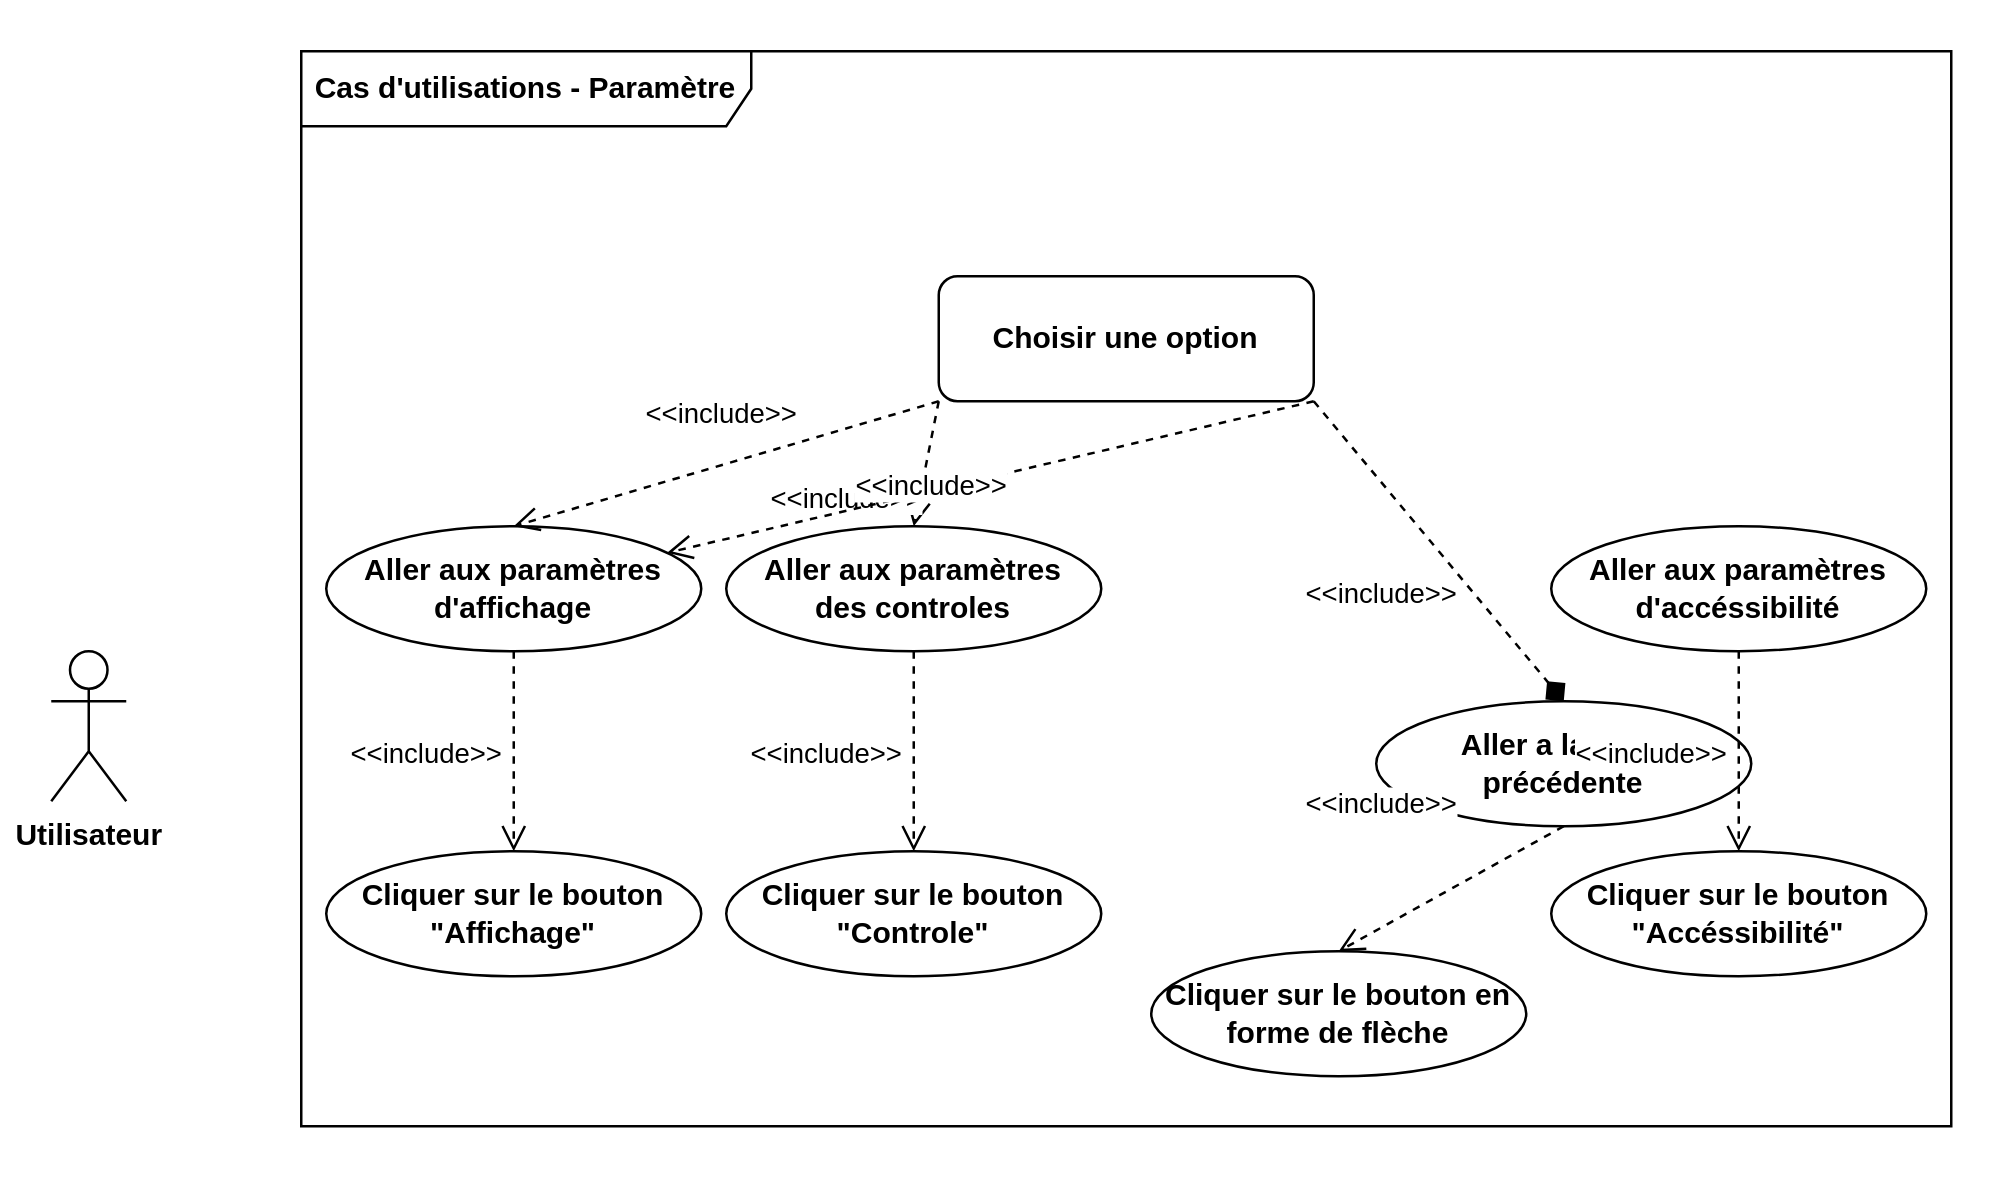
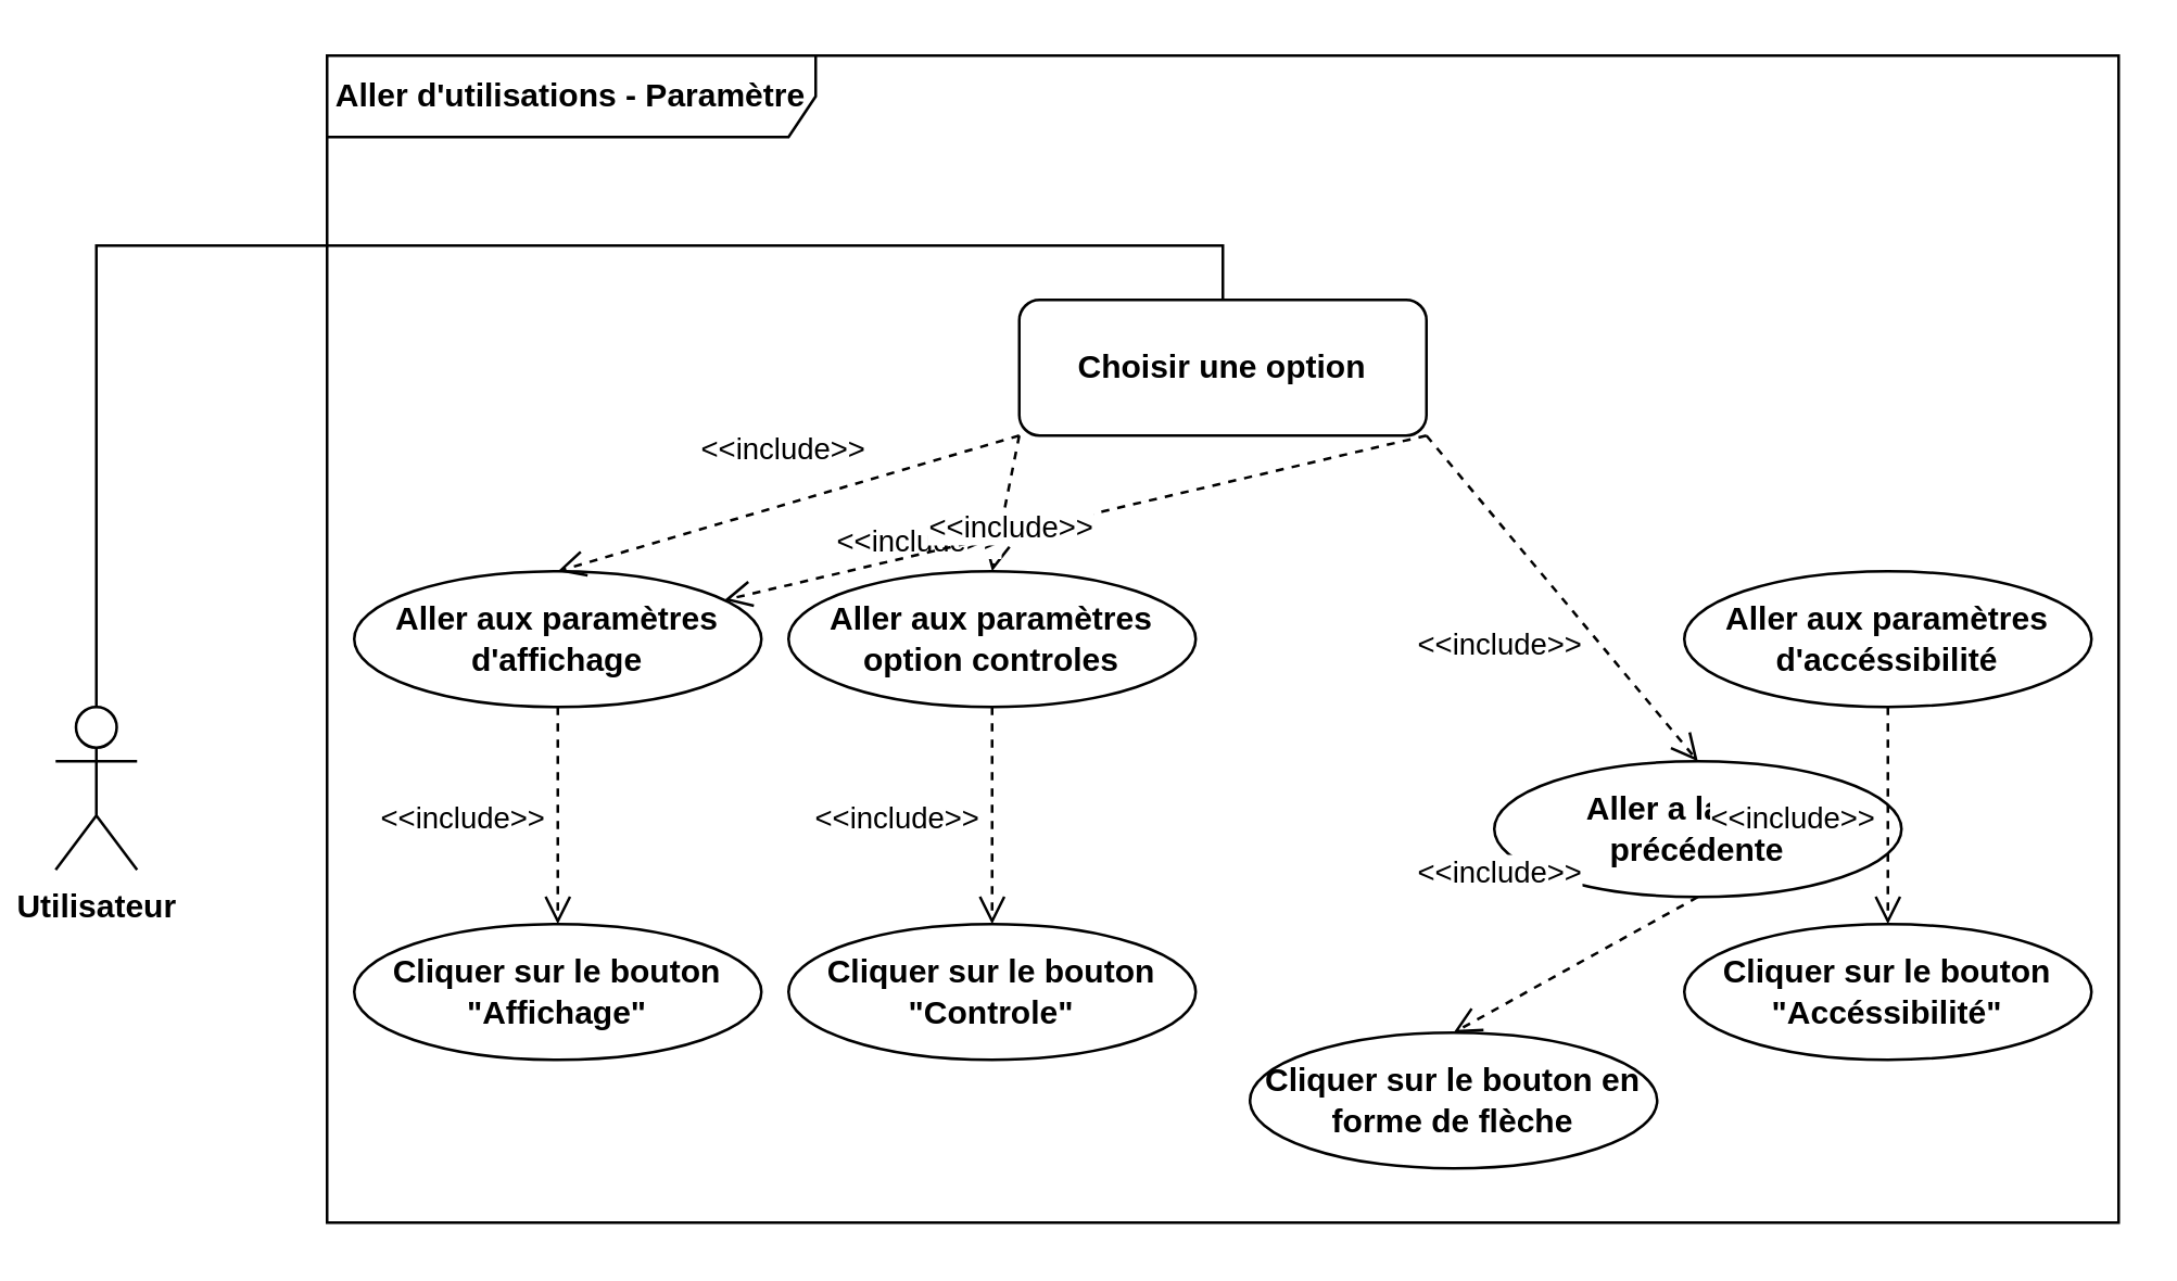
  <mxCell id="0" />
  <mxCell id="1" parent="0" />
- <mxCell id="2" value="&lt;span&gt;Cas d'utilisations - Paramètre&lt;br&gt;&lt;/span&gt;" style="shape=umlFrame;whiteSpace=wrap;html=1;width=180;height=30;fontStyle=1" parent="1" vertex="1"><mxGeometry x="120" y="20" width="660" height="430" as="geometry" /></mxCell>
+ <mxCell id="2" value="&lt;span&gt;Aller d'utilisations - Paramètre&lt;br&gt;&lt;/span&gt;" style="shape=umlFrame;whiteSpace=wrap;html=1;width=180;height=30;fontStyle=1" parent="1" vertex="1"><mxGeometry x="120" y="20" width="660" height="430" as="geometry" /></mxCell>
  <mxCell id="3" value="Utilisateur" style="shape=umlActor;verticalLabelPosition=bottom;verticalAlign=top;html=1;fontStyle=1" parent="1" vertex="1"><mxGeometry x="20" y="260" width="30" height="60" as="geometry" /></mxCell>
  <mxCell id="4" value="Aller aux paramètres d'affichage" style="ellipse;whiteSpace=wrap;html=1;fontStyle=1" parent="1" vertex="1"><mxGeometry x="130" y="210" width="150" height="50" as="geometry" /></mxCell>
- <mxCell id="5" value="&lt;div&gt;Aller aux paramètres &lt;br&gt;&lt;/div&gt;&lt;div&gt;des controles&lt;/div&gt;" style="ellipse;whiteSpace=wrap;html=1;fontStyle=1" vertex="1" parent="1"><mxGeometry x="290" y="210" width="150" height="50" as="geometry" /></mxCell>
+ <mxCell id="5" value="&lt;div&gt;Aller aux paramètres &lt;br&gt;&lt;/div&gt;&lt;div&gt;option controles&lt;/div&gt;" style="ellipse;whiteSpace=wrap;html=1;fontStyle=1" vertex="1" parent="1"><mxGeometry x="290" y="210" width="150" height="50" as="geometry" /></mxCell>
  <mxCell id="6" value="Aller aux paramètres d'accéssibilité" style="ellipse;whiteSpace=wrap;html=1;fontStyle=1" vertex="1" parent="1"><mxGeometry x="620" y="210" width="150" height="50" as="geometry" /></mxCell>
  <mxCell id="7" value="&lt;div&gt;Aller a la page &lt;br&gt;&lt;/div&gt;&lt;div&gt;précédente&lt;/div&gt;" style="ellipse;whiteSpace=wrap;html=1;fontStyle=1" vertex="1" parent="1"><mxGeometry x="550" y="280" width="150" height="50" as="geometry" /></mxCell>
  <mxCell id="8" value="Choisir une option" style="whiteSpace=wrap;html=1;fontStyle=1;rounded=1;" vertex="1" parent="1"><mxGeometry x="375" y="110" width="150" height="50" as="geometry" /></mxCell>
+ <mxCell id="9" value="" style="endArrow=none;html=1;rounded=0;entryX=0.5;entryY=0;entryDx=0;entryDy=0;" edge="1" parent="1" source="3" target="8"><mxGeometry width="50" height="50" relative="1" as="geometry"><mxPoint x="420" y="380" as="sourcePoint" /><mxPoint x="470" y="330" as="targetPoint" /><Array as="points"><mxPoint x="35" y="90" /><mxPoint x="450" y="90" /></Array></mxGeometry></mxCell>
  <mxCell id="10" value="&amp;lt;&amp;lt;include&amp;gt;&amp;gt;" style="html=1;verticalAlign=bottom;endArrow=open;dashed=1;endSize=8;rounded=0;exitX=0;exitY=1;exitDx=0;exitDy=0;" edge="1" parent="1" source="8"><mxGeometry x="-0.023" y="-11" relative="1" as="geometry"><mxPoint x="490" y="350" as="sourcePoint" /><mxPoint x="205" y="210" as="targetPoint" /><mxPoint as="offset" /></mxGeometry></mxCell>
  <mxCell id="11" value="&amp;lt;&amp;lt;include&amp;gt;&amp;gt;" style="html=1;verticalAlign=bottom;endArrow=open;dashed=1;endSize=8;rounded=0;entryX=0.5;entryY=0;entryDx=0;entryDy=0;exitX=0;exitY=1;exitDx=0;exitDy=0;" edge="1" parent="1" source="8" target="5"><mxGeometry x="1" y="-27" relative="1" as="geometry"><mxPoint x="406.967" y="162.678" as="sourcePoint" /><mxPoint x="215" y="220" as="targetPoint" /><mxPoint x="-1" y="3" as="offset" /></mxGeometry></mxCell>
- <mxCell id="12" value="&amp;lt;&amp;lt;include&amp;gt;&amp;gt;" style="html=1;verticalAlign=bottom;endArrow=diamond;dashed=1;endSize=8;rounded=0;entryX=0.5;entryY=0;entryDx=0;entryDy=0;exitX=1;exitY=1;exitDx=0;exitDy=0;" edge="1" parent="1" source="8" target="7"><mxGeometry x="0.066" y="-34" relative="1" as="geometry"><mxPoint x="416.967" y="172.678" as="sourcePoint" /><mxPoint x="225" y="230" as="targetPoint" /><mxPoint as="offset" /></mxGeometry></mxCell>
+ <mxCell id="12" value="&amp;lt;&amp;lt;include&amp;gt;&amp;gt;" style="html=1;verticalAlign=bottom;endArrow=open;dashed=1;endSize=8;rounded=0;entryX=0.5;entryY=0;entryDx=0;entryDy=0;exitX=1;exitY=1;exitDx=0;exitDy=0;" edge="1" parent="1" source="8" target="7"><mxGeometry x="0.066" y="-34" relative="1" as="geometry"><mxPoint x="416.967" y="172.678" as="sourcePoint" /><mxPoint x="225" y="230" as="targetPoint" /><mxPoint as="offset" /></mxGeometry></mxCell>
  <mxCell id="13" value="&amp;lt;&amp;lt;include&amp;gt;&amp;gt;" style="html=1;verticalAlign=bottom;endArrow=open;dashed=1;endSize=8;rounded=0;exitX=1;exitY=1;exitDx=0;exitDy=0;" edge="1" parent="1" source="8" target="4"><mxGeometry x="0.197" y="7" relative="1" as="geometry"><mxPoint x="426.967" y="182.678" as="sourcePoint" /><mxPoint x="235" y="240" as="targetPoint" /><mxPoint as="offset" /></mxGeometry></mxCell>
  <mxCell id="14" value="Cliquer sur le bouton &quot;Affichage&quot;" style="ellipse;whiteSpace=wrap;html=1;fontStyle=1" vertex="1" parent="1"><mxGeometry x="130" y="340" width="150" height="50" as="geometry" /></mxCell>
  <mxCell id="15" value="Cliquer sur le bouton &quot;Controle&quot;" style="ellipse;whiteSpace=wrap;html=1;fontStyle=1" vertex="1" parent="1"><mxGeometry x="290" y="340" width="150" height="50" as="geometry" /></mxCell>
  <mxCell id="16" value="Cliquer sur le bouton &quot;Accéssibilité&quot;" style="ellipse;whiteSpace=wrap;html=1;fontStyle=1" vertex="1" parent="1"><mxGeometry x="620" y="340" width="150" height="50" as="geometry" /></mxCell>
  <mxCell id="17" value="Cliquer sur le bouton en forme de flèche" style="ellipse;whiteSpace=wrap;html=1;fontStyle=1" vertex="1" parent="1"><mxGeometry x="460" y="380" width="150" height="50" as="geometry" /></mxCell>
  <mxCell id="18" value="&amp;lt;&amp;lt;include&amp;gt;&amp;gt;" style="html=1;verticalAlign=bottom;endArrow=open;dashed=1;endSize=8;rounded=0;exitX=0.5;exitY=1;exitDx=0;exitDy=0;entryX=0.5;entryY=0;entryDx=0;entryDy=0;" edge="1" parent="1" source="4" target="14"><mxGeometry x="0.25" y="-35" relative="1" as="geometry"><mxPoint x="406.967" y="162.678" as="sourcePoint" /><mxPoint x="215" y="220" as="targetPoint" /><mxPoint as="offset" /></mxGeometry></mxCell>
  <mxCell id="19" value="&amp;lt;&amp;lt;include&amp;gt;&amp;gt;" style="html=1;verticalAlign=bottom;endArrow=open;dashed=1;endSize=8;rounded=0;exitX=0.5;exitY=1;exitDx=0;exitDy=0;entryX=0.5;entryY=0;entryDx=0;entryDy=0;" edge="1" parent="1" source="5" target="15"><mxGeometry x="0.25" y="-35" relative="1" as="geometry"><mxPoint x="215" y="270" as="sourcePoint" /><mxPoint x="215" y="350" as="targetPoint" /><mxPoint as="offset" /></mxGeometry></mxCell>
  <mxCell id="20" value="&amp;lt;&amp;lt;include&amp;gt;&amp;gt;" style="html=1;verticalAlign=bottom;endArrow=open;dashed=1;endSize=8;rounded=0;exitX=0.5;exitY=1;exitDx=0;exitDy=0;entryX=0.5;entryY=0;entryDx=0;entryDy=0;" edge="1" parent="1" source="7" target="17"><mxGeometry x="0.25" y="-35" relative="1" as="geometry"><mxPoint x="225" y="280" as="sourcePoint" /><mxPoint x="225" y="360" as="targetPoint" /><mxPoint as="offset" /></mxGeometry></mxCell>
  <mxCell id="21" value="&amp;lt;&amp;lt;include&amp;gt;&amp;gt;" style="html=1;verticalAlign=bottom;endArrow=open;dashed=1;endSize=8;rounded=0;exitX=0.5;exitY=1;exitDx=0;exitDy=0;entryX=0.5;entryY=0;entryDx=0;entryDy=0;" edge="1" parent="1" source="6" target="16"><mxGeometry x="0.25" y="-35" relative="1" as="geometry"><mxPoint x="235" y="290" as="sourcePoint" /><mxPoint x="235" y="370" as="targetPoint" /><mxPoint as="offset" /></mxGeometry></mxCell>
